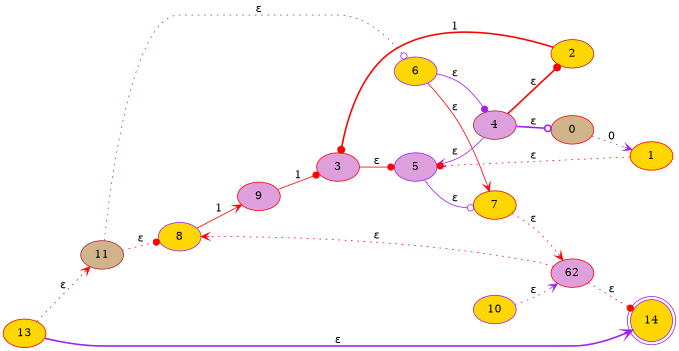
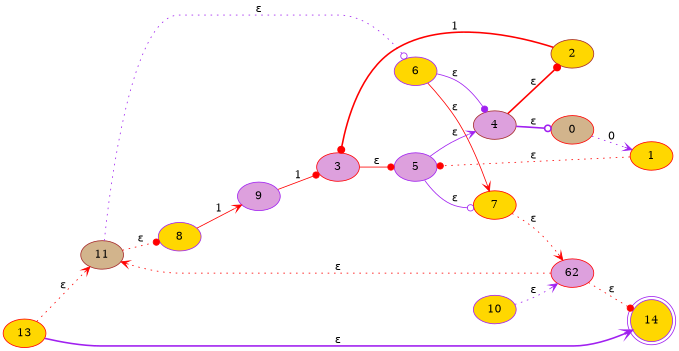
  digraph {
    rankdir=LR
    node [color=red fillcolor=gold style=filled]
    edge [arrowhead=vee color=red rankdir=LR style=dotted]
    n1 [label=13]
    n2 [color=brown fillcolor=tan label=11]
    n3 [color=purple label=14 shape=doublecircle]
    n4 [color=purple label=8]
    n5 [color=purple label=6]
-   n6 [fillcolor=plum label=9]
+   n6 [color=purple fillcolor=plum label=9]
    n7 [color=brown fillcolor=plum label=4]
    n8 [label=7]
    n9 [fillcolor=plum label=3]
    n10 [color=purple label=10]
    n11 [fillcolor=plum label=62]
    n12 [color=brown label=2]
    n13 [fillcolor=tan label=0]
    n14 [label=1]
    n15 [color=purple fillcolor=plum label=5]
    n1 -> n2 [label="ε"]
    n1 -> n3 [color=purple label="ε" style=bold]
    n2 -> n4 [arrowhead=dot label="ε"]
    n2 -> n5 [arrowhead=odot color=purple label="ε"]
    n4 -> n6 [label=1 style=solid]
    n5 -> n7 [arrowhead=dot color=purple label="ε" style=solid]
    n5 -> n8 [label="ε" style=solid]
    n6 -> n9 [arrowhead=dot label=1 style=solid]
    n7 -> n12 [arrowhead=dot label="ε" style=bold]
    n7 -> n13 [arrowhead=odot color=purple label="ε" style=bold]
    n8 -> n11 [label="ε"]
    n9 -> n15 [arrowhead=dot label="ε" style=solid]
    n10 -> n11 [color=purple label="ε"]
-   n11 -> n4 [label="ε"]
+   n11 -> n2 [label="ε"]
    n11 -> n3 [arrowhead=dot label="ε"]
    n12 -> n9 [arrowhead=dot label=1 style=bold]
    n13 -> n14 [color=purple label=0]
    n14 -> n15 [arrowhead=dot label="ε"]
-   n7 -> n15 [color=purple label="ε" style=solid]
+   n15 -> n7 [color=purple label="ε" style=solid]
    n15 -> n8 [arrowhead=odot color=purple label="ε" style=solid]
  }
